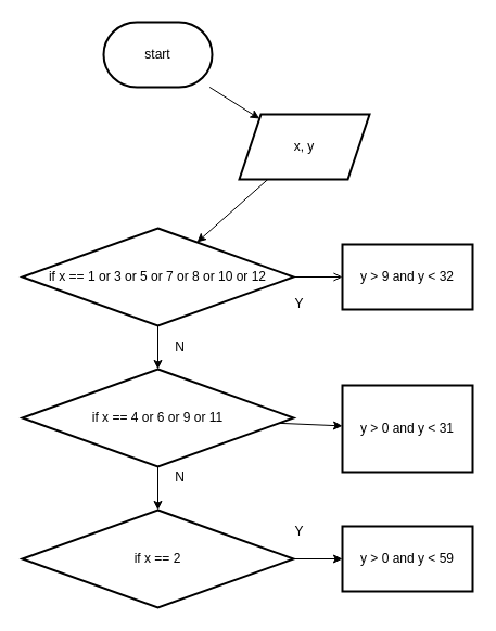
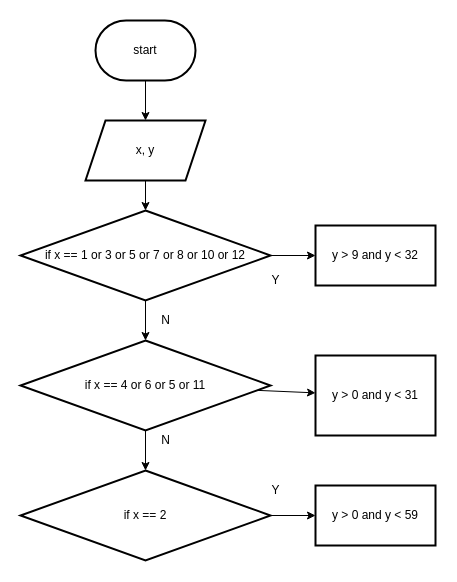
  <mxCell id="0" />
  <mxCell id="1" parent="0" />
  <mxCell id="2" value="" style="edgeStyle=none;html=1;" edge="1" parent="1" source="3" target="5"><mxGeometry relative="1" as="geometry" /></mxCell>
  <mxCell id="3" value="start" style="strokeWidth=2;html=1;shape=mxgraph.flowchart.terminator;whiteSpace=wrap;" vertex="1" parent="1"><mxGeometry x="95" y="20" width="100" height="60" as="geometry" /></mxCell>
  <mxCell id="4" value="" style="edgeStyle=none;html=1;" edge="1" parent="1" source="5" target="8"><mxGeometry relative="1" as="geometry" /></mxCell>
- <mxCell id="5" value="x, y" style="shape=parallelogram;perimeter=parallelogramPerimeter;whiteSpace=wrap;html=1;fixedSize=1;strokeWidth=2;" vertex="1" parent="1"><mxGeometry x="220" y="105" width="120" height="60" as="geometry" /></mxCell>
- <mxCell id="6" value="" style="edgeStyle=none;html=1;endArrow=open;" edge="1" parent="1" source="8" target="9"><mxGeometry relative="1" as="geometry" /></mxCell>
+ <mxCell id="5" value="x, y" style="shape=parallelogram;perimeter=parallelogramPerimeter;whiteSpace=wrap;html=1;fixedSize=1;strokeWidth=2;" vertex="1" parent="1"><mxGeometry x="85" y="120" width="120" height="60" as="geometry" /></mxCell>
+ <mxCell id="6" value="" style="edgeStyle=none;html=1;" edge="1" parent="1" source="8" target="9"><mxGeometry relative="1" as="geometry" /></mxCell>
  <mxCell id="7" value="" style="edgeStyle=none;html=1;" edge="1" parent="1" source="8" target="13"><mxGeometry relative="1" as="geometry" /></mxCell>
  <mxCell id="8" value="if x == 1 or 3 or 5 or 7 or 8 or 10 or 12" style="rhombus;whiteSpace=wrap;html=1;strokeWidth=2;" vertex="1" parent="1"><mxGeometry x="20" y="210" width="250" height="90" as="geometry" /></mxCell>
  <mxCell id="9" value="y &amp;gt; 9 and y &amp;lt; 32" style="whiteSpace=wrap;html=1;strokeWidth=2;" vertex="1" parent="1"><mxGeometry x="315" y="225" width="120" height="60" as="geometry" /></mxCell>
  <mxCell id="10" value="Y" style="text;html=1;align=center;verticalAlign=middle;resizable=0;points=[];autosize=1;strokeColor=none;fillColor=none;" vertex="1" parent="1"><mxGeometry x="265" y="270" width="20" height="20" as="geometry" /></mxCell>
  <mxCell id="11" value="" style="edgeStyle=none;html=1;" edge="1" parent="1" source="13" target="15"><mxGeometry relative="1" as="geometry" /></mxCell>
  <mxCell id="12" value="" style="edgeStyle=none;html=1;" edge="1" parent="1" source="13" target="17"><mxGeometry relative="1" as="geometry" /></mxCell>
- <mxCell id="13" value="if x == 4 or 6 or 9 or 11" style="rhombus;whiteSpace=wrap;html=1;strokeWidth=2;" vertex="1" parent="1"><mxGeometry x="20" y="340" width="250" height="90" as="geometry" /></mxCell>
+ <mxCell id="13" value="if x == 4 or 6 or 5 or 11" style="rhombus;whiteSpace=wrap;html=1;strokeWidth=2;" vertex="1" parent="1"><mxGeometry x="20" y="340" width="250" height="90" as="geometry" /></mxCell>
  <mxCell id="14" value="N" style="text;html=1;align=center;verticalAlign=middle;resizable=0;points=[];autosize=1;strokeColor=none;fillColor=none;" vertex="1" parent="1"><mxGeometry x="155" y="310" width="20" height="20" as="geometry" /></mxCell>
  <mxCell id="15" value="y &amp;gt; 0 and y &amp;lt; 31" style="whiteSpace=wrap;html=1;strokeWidth=2;" vertex="1" parent="1"><mxGeometry x="315" y="355" width="120" height="80" as="geometry" /></mxCell>
  <mxCell id="16" value="" style="edgeStyle=none;html=1;" edge="1" parent="1" source="17" target="19"><mxGeometry relative="1" as="geometry" /></mxCell>
  <mxCell id="17" value="if x == 2" style="rhombus;whiteSpace=wrap;html=1;strokeWidth=2;" vertex="1" parent="1"><mxGeometry x="20" y="470" width="250" height="90" as="geometry" /></mxCell>
  <mxCell id="18" value="N" style="text;html=1;align=center;verticalAlign=middle;resizable=0;points=[];autosize=1;strokeColor=none;fillColor=none;" vertex="1" parent="1"><mxGeometry x="155" y="430" width="20" height="20" as="geometry" /></mxCell>
  <mxCell id="19" value="y &amp;gt; 0 and y &amp;lt; 59" style="whiteSpace=wrap;html=1;strokeWidth=2;" vertex="1" parent="1"><mxGeometry x="315" y="485" width="120" height="60" as="geometry" /></mxCell>
  <mxCell id="20" value="Y" style="text;html=1;align=center;verticalAlign=middle;resizable=0;points=[];autosize=1;strokeColor=none;fillColor=none;" vertex="1" parent="1"><mxGeometry x="265" y="480" width="20" height="20" as="geometry" /></mxCell>
